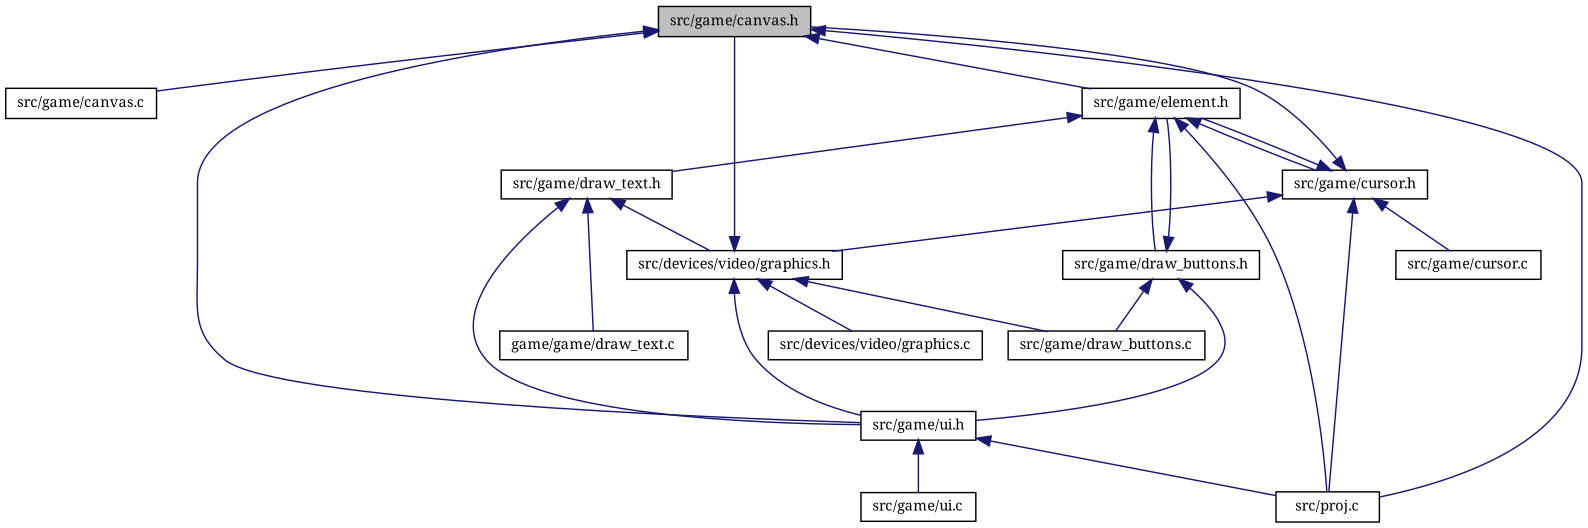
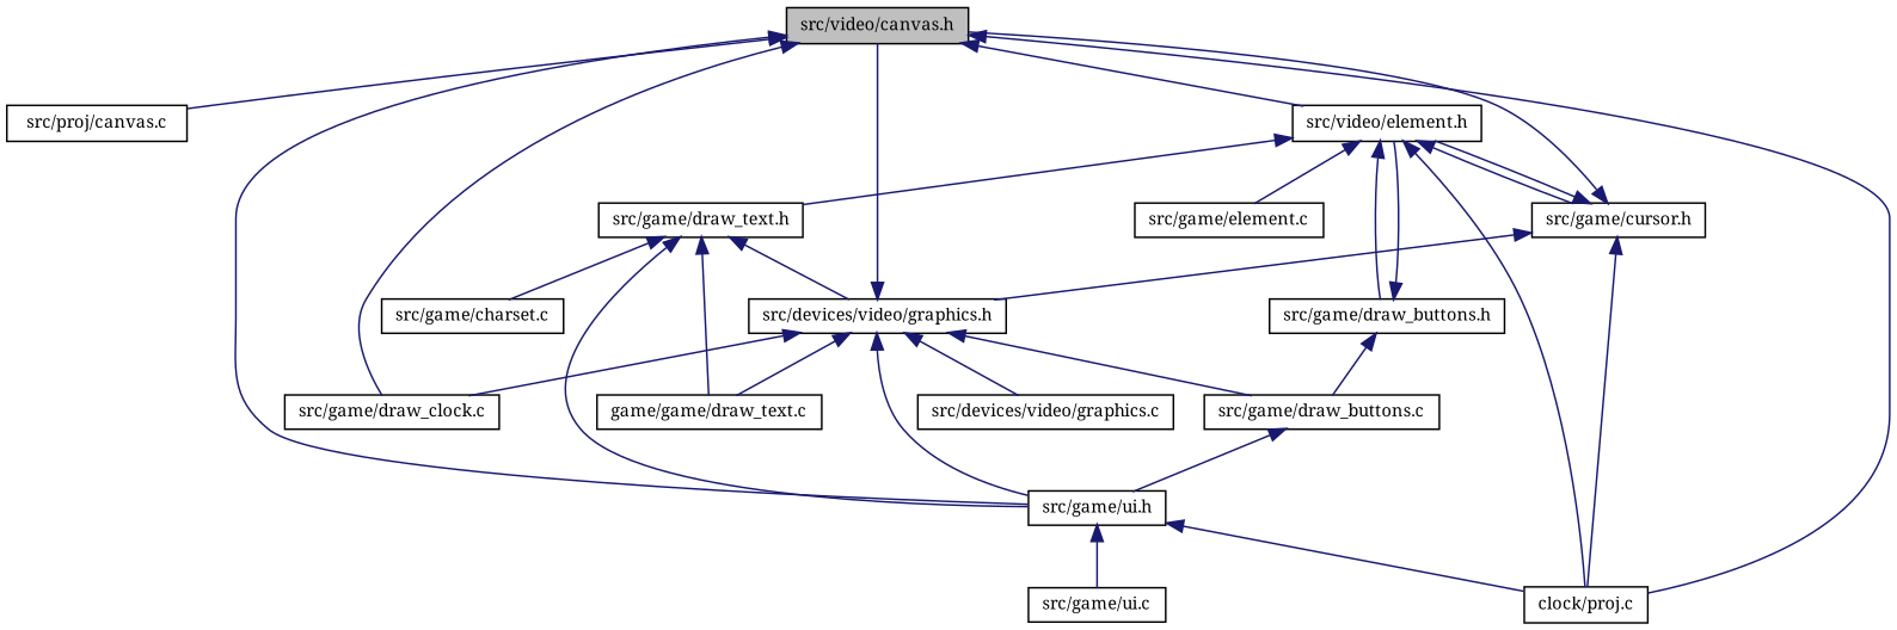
  digraph {
    fontname="Noto Serif"
    node [color=black fillcolor=white fontname="Noto Serif" fontsize=10 shape=record style=filled]
    edge [color=midnightblue dir=back fontname="Noto Serif" fontsize=10 labelfontname=Helvetica labelfontsize=10 style=solid]
-   n1 [fillcolor=grey75 fontcolor=black height=0.2 label="src/game/canvas.h" width=0.4]
-   n2 [height=0.2 label="src/game/canvas.c" width=0.4]
-   n4 [height=0.2 label="src/game/element.h" width=0.4]
+   n1 [fillcolor=grey75 fontcolor=black height=0.2 label="src/video/canvas.h" width=0.4]
+   n2 [height=0.2 label="src/proj/canvas.c" width=0.4]
+   n3 [height=0.2 label="src/game/draw_clock.c" width=0.4]
+   n4 [height=0.2 label="src/video/element.h" width=0.4]
    n5 [height=0.2 label="src/game/ui.h" width=0.4]
-   n6 [height=0.2 label="src/proj.c" width=0.4]
+   n6 [height=0.2 label="clock/proj.c" width=0.4]
    n7 [height=0.2 label="src/game/cursor.h" width=0.4]
    n8 [height=0.2 label="src/game/draw_buttons.h" width=0.4]
    n9 [height=0.2 label="src/game/draw_text.h" width=0.4]
+   n10 [height=0.2 label="src/game/element.c" width=0.4]
    n11 [height=0.2 label="src/game/ui.c" width=0.4]
    n12 [height=0.2 label="src/devices/video/graphics.h" width=0.4]
-   n13 [height=0.2 label="src/game/cursor.c" width=0.4]
    n14 [height=0.2 label="src/game/draw_buttons.c" width=0.4]
    n15 [height=0.2 label="game/game/draw_text.c" width=0.4]
+   n16 [height=0.2 label="src/game/charset.c" width=0.4]
    n17 [height=0.2 label="src/devices/video/graphics.c" width=0.4]
    n1 -> n2
+   n1 -> n3
    n1 -> n4
    n1 -> n5
    n1 -> n6
    n4 -> n6
    n4 -> n7
    n4 -> n8
    n4 -> n9
+   n4 -> n10
    n5 -> n6
    n5 -> n11
    n7 -> n1
    n7 -> n4
    n7 -> n6
    n7 -> n12
-   n7 -> n13
    n8 -> n4
-   n8 -> n5
+   n14 -> n5
    n8 -> n14
    n9 -> n5
    n9 -> n12
    n9 -> n15
+   n9 -> n16
    n12 -> n1
+   n12 -> n3
    n12 -> n5
    n12 -> n14
+   n12 -> n15
    n12 -> n17
  }
